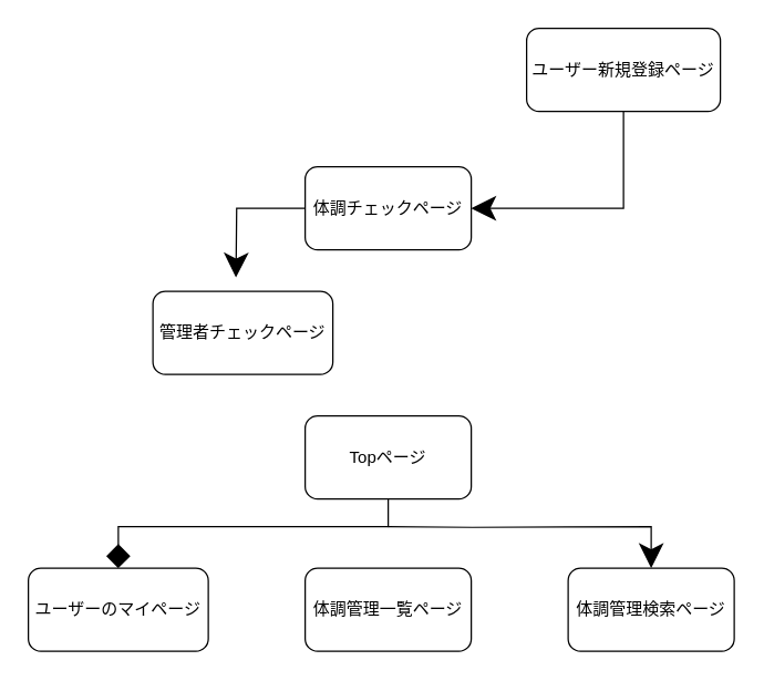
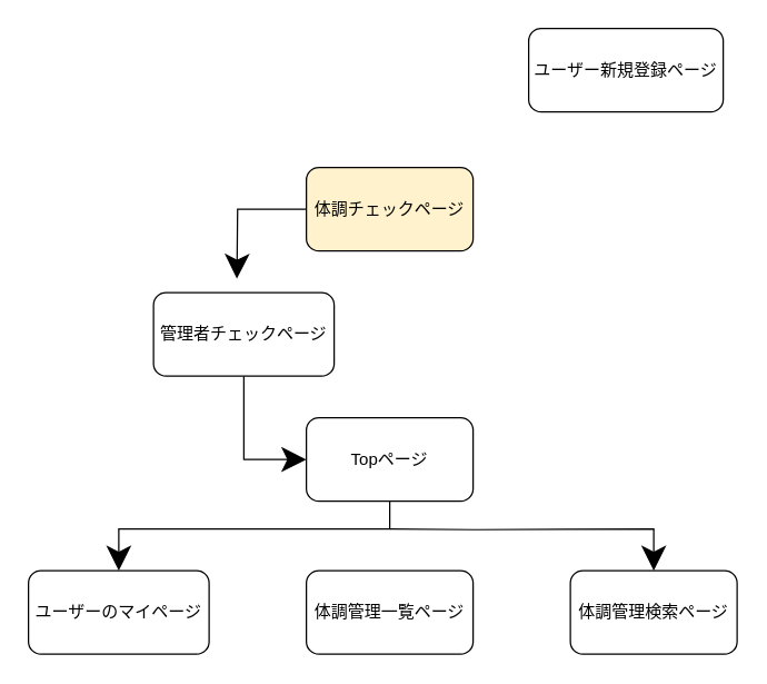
  <mxCell id="0" />
  <mxCell id="1" parent="0" />
- <mxCell id="2" style="edgeStyle=orthogonalEdgeStyle;rounded=0;orthogonalLoop=1;jettySize=auto;html=1;exitX=0.5;exitY=1;exitDx=0;exitDy=0;entryX=0.5;entryY=0;entryDx=0;entryDy=0;endSize=15;endArrow=diamond;" edge="1" parent="1" source="4" target="11"><mxGeometry relative="1" as="geometry" /></mxCell>
+ <mxCell id="2" style="edgeStyle=orthogonalEdgeStyle;rounded=0;orthogonalLoop=1;jettySize=auto;html=1;exitX=0.5;exitY=1;exitDx=0;exitDy=0;entryX=0.5;entryY=0;entryDx=0;entryDy=0;endSize=15;" edge="1" parent="1" source="4" target="11"><mxGeometry relative="1" as="geometry" /></mxCell>
  <mxCell id="3" style="edgeStyle=orthogonalEdgeStyle;rounded=0;orthogonalLoop=1;jettySize=auto;html=1;endSize=15;" edge="1" parent="1" target="10"><mxGeometry relative="1" as="geometry"><mxPoint x="280" y="380" as="sourcePoint" /></mxGeometry></mxCell>
  <mxCell id="4" value="Topページ" style="rounded=1;whiteSpace=wrap;html=1;" vertex="1" parent="1"><mxGeometry x="220" y="300" width="120" height="60" as="geometry" /></mxCell>
  <mxCell id="5" style="edgeStyle=orthogonalEdgeStyle;rounded=0;orthogonalLoop=1;jettySize=auto;html=1;endSize=15;" edge="1" parent="1" source="6"><mxGeometry relative="1" as="geometry"><mxPoint x="170" y="200" as="targetPoint" /></mxGeometry></mxCell>
- <mxCell id="6" value="体調チェックページ" style="rounded=1;whiteSpace=wrap;html=1;" vertex="1" parent="1"><mxGeometry x="220" y="120" width="120" height="60" as="geometry" /></mxCell>
+ <mxCell id="6" value="体調チェックページ" style="rounded=1;whiteSpace=wrap;html=1;fillColor=#fff2cc;" vertex="1" parent="1"><mxGeometry x="220" y="120" width="120" height="60" as="geometry" /></mxCell>
+ <mxCell id="7" style="edgeStyle=orthogonalEdgeStyle;rounded=0;orthogonalLoop=1;jettySize=auto;html=1;entryX=0;entryY=0.5;entryDx=0;entryDy=0;endSize=15;" edge="1" parent="1" source="8" target="4"><mxGeometry relative="1" as="geometry" /></mxCell>
  <mxCell id="8" value="管理者チェックページ" style="rounded=1;whiteSpace=wrap;html=1;" vertex="1" parent="1"><mxGeometry x="110" y="210" width="130" height="60" as="geometry" /></mxCell>
  <mxCell id="9" value="体調管理一覧ページ" style="rounded=1;whiteSpace=wrap;html=1;" vertex="1" parent="1"><mxGeometry x="220" y="410" width="120" height="60" as="geometry" /></mxCell>
  <mxCell id="10" value="体調管理検索ページ" style="rounded=1;whiteSpace=wrap;html=1;" vertex="1" parent="1"><mxGeometry x="410" y="410" width="120" height="60" as="geometry" /></mxCell>
  <mxCell id="11" value="ユーザーのマイページ" style="rounded=1;whiteSpace=wrap;html=1;" vertex="1" parent="1"><mxGeometry x="20" y="410" width="130" height="60" as="geometry" /></mxCell>
- <mxCell id="12" style="edgeStyle=orthogonalEdgeStyle;rounded=0;orthogonalLoop=1;jettySize=auto;html=1;entryX=1;entryY=0.5;entryDx=0;entryDy=0;endSize=15;" edge="1" parent="1" source="13" target="6"><mxGeometry relative="1" as="geometry"><Array as="points"><mxPoint x="450" y="150" /></Array></mxGeometry></mxCell>
  <mxCell id="13" value="ユーザー新規登録ページ" style="rounded=1;whiteSpace=wrap;html=1;" vertex="1" parent="1"><mxGeometry x="380" y="20" width="140" height="60" as="geometry" /></mxCell>
